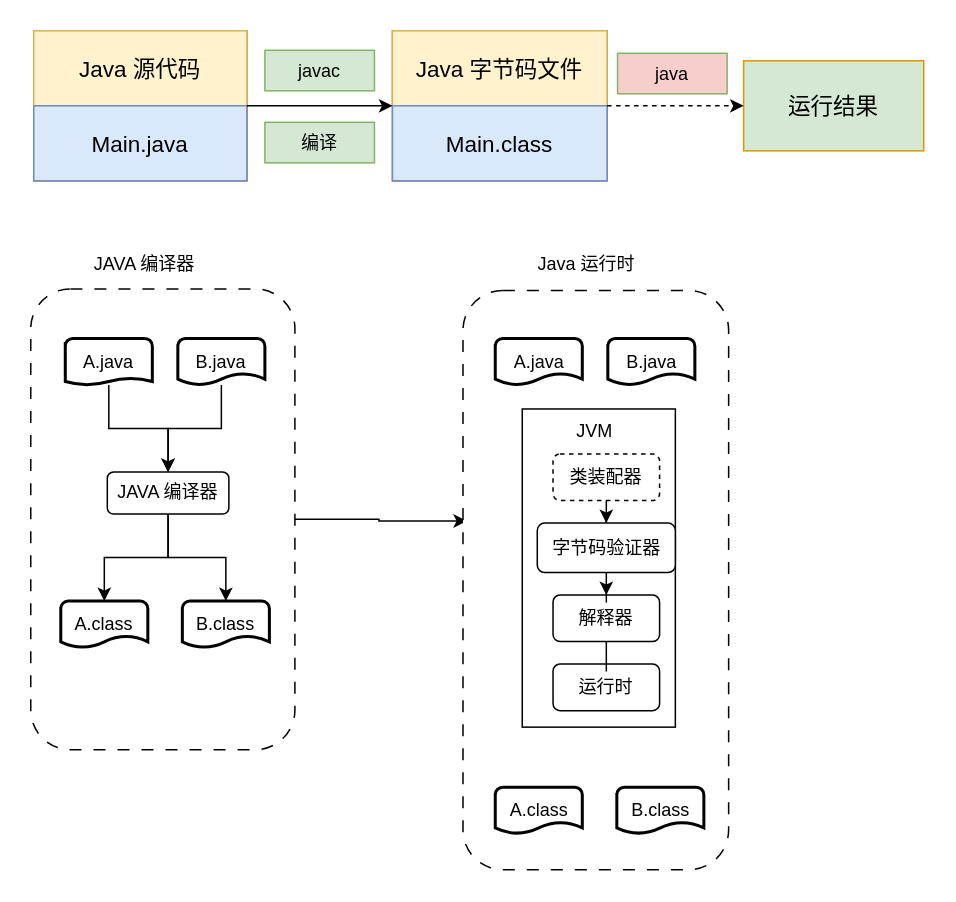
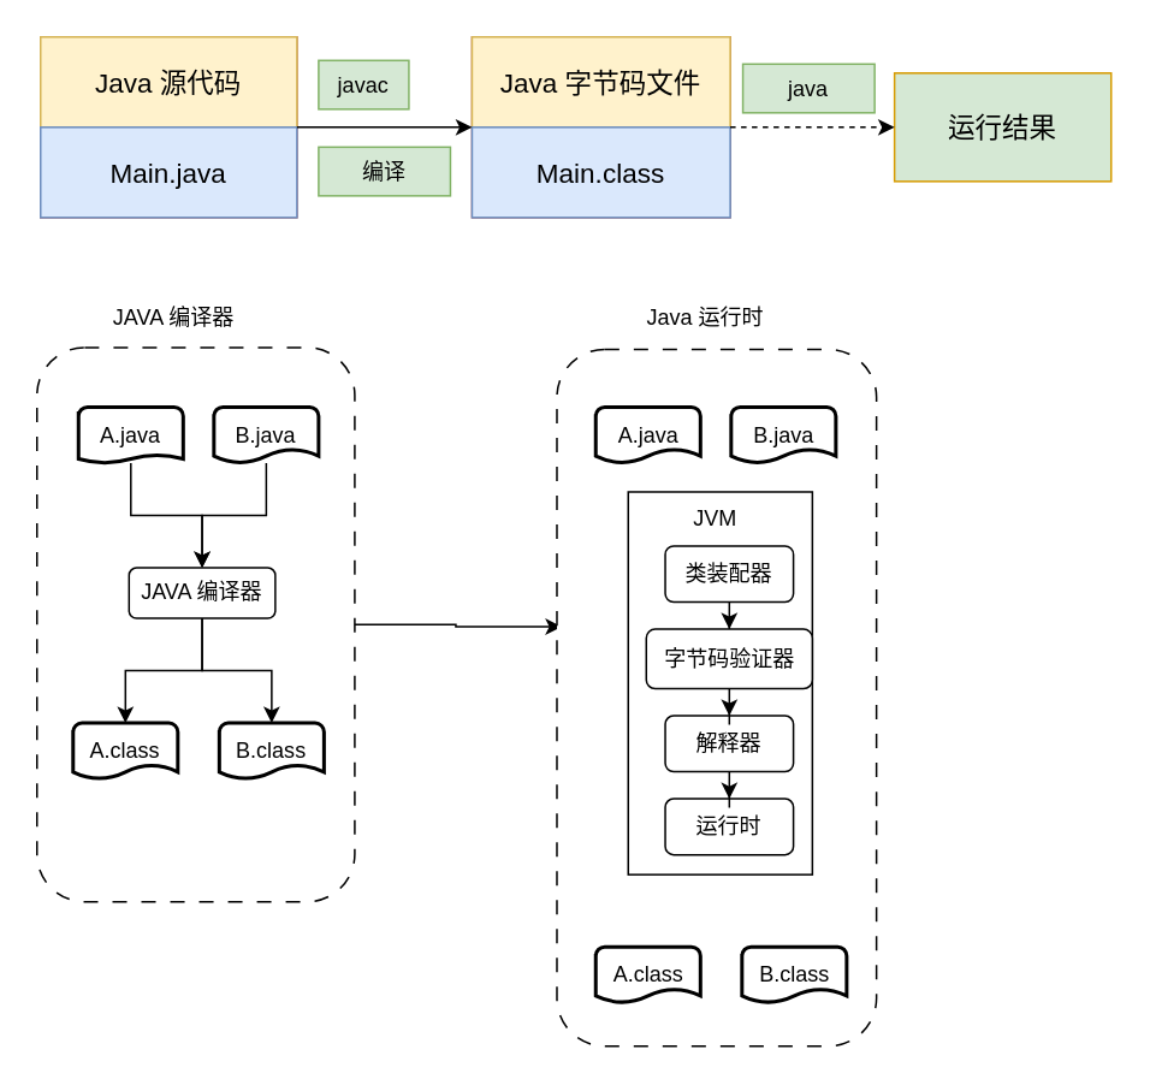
  <mxCell id="0" />
  <mxCell id="1" parent="0" />
  <mxCell id="2" value="" style="group;fillColor=#f8cecc;strokeColor=#b85450;" vertex="1" connectable="0" parent="1"><mxGeometry x="22" y="20" width="142" height="100" as="geometry" /></mxCell>
  <mxCell id="3" value="&lt;font style=&quot;font-size: 15px;&quot;&gt;Java 源代码&lt;/font&gt;" style="rounded=0;whiteSpace=wrap;html=1;fillColor=#fff2cc;strokeColor=#d6b656;" vertex="1" parent="2"><mxGeometry width="142" height="50" as="geometry" /></mxCell>
  <mxCell id="4" value="&lt;font style=&quot;font-size: 15px;&quot;&gt;Main.java&lt;/font&gt;" style="rounded=0;whiteSpace=wrap;html=1;fillColor=#dae8fc;strokeColor=#6c8ebf;" vertex="1" parent="2"><mxGeometry y="50" width="142" height="50" as="geometry" /></mxCell>
  <mxCell id="5" value="" style="group;fillColor=#f8cecc;strokeColor=#b85450;" vertex="1" connectable="0" parent="1"><mxGeometry x="261" y="20" width="143" height="100" as="geometry" /></mxCell>
  <mxCell id="6" value="&lt;font style=&quot;font-size: 15px;&quot;&gt;Java 字节码文件&lt;/font&gt;" style="rounded=0;whiteSpace=wrap;html=1;fillColor=#fff2cc;strokeColor=#d6b656;" vertex="1" parent="5"><mxGeometry width="143" height="50" as="geometry" /></mxCell>
  <mxCell id="7" value="&lt;font style=&quot;font-size: 15px;&quot;&gt;Main.class&lt;/font&gt;" style="rounded=0;whiteSpace=wrap;html=1;fillColor=#dae8fc;strokeColor=#6c8ebf;" vertex="1" parent="5"><mxGeometry y="50" width="143" height="50" as="geometry" /></mxCell>
  <mxCell id="8" value="&lt;font style=&quot;font-size: 15px;&quot;&gt;运行结果&lt;/font&gt;" style="rounded=0;whiteSpace=wrap;html=1;fillColor=#d5e8d4;strokeColor=#d79b00;" vertex="1" parent="1"><mxGeometry x="495" y="40" width="120" height="60" as="geometry" /></mxCell>
  <mxCell id="9" style="rounded=0;orthogonalLoop=1;jettySize=auto;html=1;exitX=1;exitY=0;exitDx=0;exitDy=0;entryX=0;entryY=1;entryDx=0;entryDy=0;" edge="1" parent="1" source="4" target="6"><mxGeometry relative="1" as="geometry" /></mxCell>
  <mxCell id="10" style="rounded=0;orthogonalLoop=1;jettySize=auto;html=1;exitX=1;exitY=1;exitDx=0;exitDy=0;entryX=0;entryY=0.5;entryDx=0;entryDy=0;dashed=1;" edge="1" parent="1" source="6" target="8"><mxGeometry relative="1" as="geometry" /></mxCell>
- <mxCell id="11" value="javac" style="rounded=0;whiteSpace=wrap;html=1;fillColor=#d5e8d4;strokeColor=#82b366;" vertex="1" parent="1"><mxGeometry x="176" y="33" width="73" height="27" as="geometry" /></mxCell>
+ <mxCell id="11" value="javac" style="rounded=0;whiteSpace=wrap;html=1;fillColor=#d5e8d4;strokeColor=#82b366;" vertex="1" parent="1"><mxGeometry x="176" y="33" width="50" height="27" as="geometry" /></mxCell>
  <mxCell id="12" value="编译" style="rounded=0;whiteSpace=wrap;html=1;fillColor=#d5e8d4;strokeColor=#82b366;" vertex="1" parent="1"><mxGeometry x="176" y="81" width="73" height="27" as="geometry" /></mxCell>
- <mxCell id="13" value="java" style="rounded=0;whiteSpace=wrap;html=1;fillColor=#f8cecc;strokeColor=#82b366;" vertex="1" parent="1"><mxGeometry x="411" y="35" width="73" height="27" as="geometry" /></mxCell>
+ <mxCell id="13" value="java" style="rounded=0;whiteSpace=wrap;html=1;fillColor=#d5e8d4;strokeColor=#82b366;" vertex="1" parent="1"><mxGeometry x="411" y="35" width="73" height="27" as="geometry" /></mxCell>
  <mxCell id="14" style="edgeStyle=orthogonalEdgeStyle;rounded=0;orthogonalLoop=1;jettySize=auto;html=1;entryX=0.015;entryY=0.398;entryDx=0;entryDy=0;entryPerimeter=0;" edge="1" parent="1" source="15" target="26"><mxGeometry relative="1" as="geometry" /></mxCell>
  <mxCell id="15" value="" style="rounded=1;whiteSpace=wrap;html=1;dashed=1;dashPattern=8 8;" vertex="1" parent="1"><mxGeometry x="20" y="192" width="176" height="307" as="geometry" /></mxCell>
  <mxCell id="16" value="JAVA 编译器" style="text;html=1;strokeColor=none;fillColor=none;align=center;verticalAlign=middle;whiteSpace=wrap;rounded=0;" vertex="1" parent="1"><mxGeometry x="40" y="159" width="112" height="34" as="geometry" /></mxCell>
  <mxCell id="17" style="edgeStyle=orthogonalEdgeStyle;rounded=0;orthogonalLoop=1;jettySize=auto;html=1;entryX=0.5;entryY=0;entryDx=0;entryDy=0;" edge="1" parent="1" source="18" target="23"><mxGeometry relative="1" as="geometry" /></mxCell>
  <mxCell id="18" value="A.java" style="strokeWidth=2;html=1;shape=mxgraph.flowchart.document2;whiteSpace=wrap;size=0.148;" vertex="1" parent="1"><mxGeometry x="43" y="225" width="58" height="31" as="geometry" /></mxCell>
  <mxCell id="19" style="edgeStyle=orthogonalEdgeStyle;rounded=0;orthogonalLoop=1;jettySize=auto;html=1;entryX=0.5;entryY=0;entryDx=0;entryDy=0;" edge="1" parent="1" source="20" target="23"><mxGeometry relative="1" as="geometry" /></mxCell>
  <mxCell id="20" value="B.java" style="strokeWidth=2;html=1;shape=mxgraph.flowchart.document2;whiteSpace=wrap;size=0.25;" vertex="1" parent="1"><mxGeometry x="118" y="225" width="58" height="31" as="geometry" /></mxCell>
  <mxCell id="21" style="edgeStyle=orthogonalEdgeStyle;rounded=0;orthogonalLoop=1;jettySize=auto;html=1;entryX=0.5;entryY=0;entryDx=0;entryDy=0;entryPerimeter=0;" edge="1" parent="1" source="23" target="25"><mxGeometry relative="1" as="geometry" /></mxCell>
  <mxCell id="22" style="edgeStyle=orthogonalEdgeStyle;rounded=0;orthogonalLoop=1;jettySize=auto;html=1;entryX=0.5;entryY=0;entryDx=0;entryDy=0;entryPerimeter=0;" edge="1" parent="1" source="23" target="24"><mxGeometry relative="1" as="geometry" /></mxCell>
  <mxCell id="23" value="JAVA 编译器" style="rounded=1;whiteSpace=wrap;html=1;" vertex="1" parent="1"><mxGeometry x="71" y="314" width="81" height="28" as="geometry" /></mxCell>
  <mxCell id="24" value="A.class" style="strokeWidth=2;html=1;shape=mxgraph.flowchart.document2;whiteSpace=wrap;size=0.25;" vertex="1" parent="1"><mxGeometry x="40" y="400" width="58" height="31" as="geometry" /></mxCell>
  <mxCell id="25" value="B.class" style="strokeWidth=2;html=1;shape=mxgraph.flowchart.document2;whiteSpace=wrap;size=0.25;" vertex="1" parent="1"><mxGeometry x="121" y="400" width="58" height="31" as="geometry" /></mxCell>
  <mxCell id="26" value="" style="rounded=1;whiteSpace=wrap;html=1;dashed=1;dashPattern=8 8;" vertex="1" parent="1"><mxGeometry x="308" y="193" width="177" height="386" as="geometry" /></mxCell>
  <mxCell id="27" value="Java 运行时" style="text;html=1;strokeColor=none;fillColor=none;align=center;verticalAlign=middle;whiteSpace=wrap;rounded=0;" vertex="1" parent="1"><mxGeometry x="344" y="162" width="93" height="28" as="geometry" /></mxCell>
  <mxCell id="28" value="A.java" style="strokeWidth=2;html=1;shape=mxgraph.flowchart.document2;whiteSpace=wrap;size=0.25;" vertex="1" parent="1"><mxGeometry x="329.5" y="225" width="58" height="31" as="geometry" /></mxCell>
  <mxCell id="29" value="B.java" style="strokeWidth=2;html=1;shape=mxgraph.flowchart.document2;whiteSpace=wrap;size=0.25;" vertex="1" parent="1"><mxGeometry x="404.5" y="225" width="58" height="31" as="geometry" /></mxCell>
  <mxCell id="30" value="" style="rounded=0;whiteSpace=wrap;html=1;" vertex="1" parent="1"><mxGeometry x="347.5" y="272" width="102" height="212" as="geometry" /></mxCell>
  <mxCell id="31" value="JVM" style="text;html=1;strokeColor=none;fillColor=none;align=center;verticalAlign=middle;whiteSpace=wrap;rounded=0;" vertex="1" parent="1"><mxGeometry x="366" y="272" width="60" height="30" as="geometry" /></mxCell>
  <mxCell id="32" value="" style="edgeStyle=orthogonalEdgeStyle;rounded=0;orthogonalLoop=1;jettySize=auto;html=1;" edge="1" parent="1" source="33" target="38"><mxGeometry relative="1" as="geometry" /></mxCell>
- <mxCell id="33" value="类装配器" style="rounded=1;whiteSpace=wrap;html=1;dashed=1;" vertex="1" parent="1"><mxGeometry x="368" y="302" width="71" height="31" as="geometry" /></mxCell>
+ <mxCell id="33" value="类装配器" style="rounded=1;whiteSpace=wrap;html=1;" vertex="1" parent="1"><mxGeometry x="368" y="302" width="71" height="31" as="geometry" /></mxCell>
  <mxCell id="34" value="运行时" style="rounded=1;whiteSpace=wrap;html=1;" vertex="1" parent="1"><mxGeometry x="368" y="442" width="71" height="31" as="geometry" /></mxCell>
- <mxCell id="35" value="" style="edgeStyle=orthogonalEdgeStyle;rounded=0;orthogonalLoop=1;jettySize=auto;html=1;endArrow=none;" edge="1" parent="1" source="36" target="34"><mxGeometry relative="1" as="geometry" /></mxCell>
+ <mxCell id="35" value="" style="edgeStyle=orthogonalEdgeStyle;rounded=0;orthogonalLoop=1;jettySize=auto;html=1;" edge="1" parent="1" source="36" target="34"><mxGeometry relative="1" as="geometry" /></mxCell>
  <mxCell id="36" value="解释器" style="rounded=1;whiteSpace=wrap;html=1;" vertex="1" parent="1"><mxGeometry x="368" y="396" width="71" height="31" as="geometry" /></mxCell>
  <mxCell id="37" value="" style="edgeStyle=orthogonalEdgeStyle;rounded=0;orthogonalLoop=1;jettySize=auto;html=1;" edge="1" parent="1" source="38" target="36"><mxGeometry relative="1" as="geometry" /></mxCell>
  <mxCell id="38" value="字节码验证器" style="rounded=1;whiteSpace=wrap;html=1;" vertex="1" parent="1"><mxGeometry x="357.5" y="348" width="92" height="33" as="geometry" /></mxCell>
  <mxCell id="39" value="A.class" style="strokeWidth=2;html=1;shape=mxgraph.flowchart.document2;whiteSpace=wrap;size=0.25;" vertex="1" parent="1"><mxGeometry x="329.5" y="524" width="58" height="31" as="geometry" /></mxCell>
  <mxCell id="40" value="B.class" style="strokeWidth=2;html=1;shape=mxgraph.flowchart.document2;whiteSpace=wrap;size=0.25;" vertex="1" parent="1"><mxGeometry x="410.5" y="524" width="58" height="31" as="geometry" /></mxCell>
